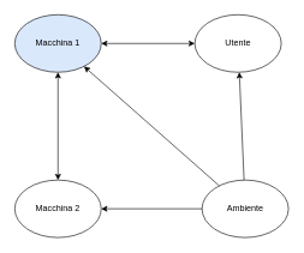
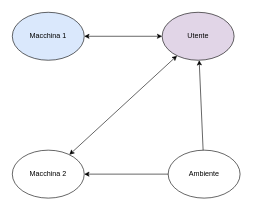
  <mxCell id="0" />
  <mxCell id="1" parent="0" />
  <mxCell id="2" value="Macchina 1" style="ellipse;whiteSpace=wrap;html=1;fillColor=#dae8fc;" vertex="1" parent="1"><mxGeometry x="20" y="20" width="120" height="80" as="geometry" /></mxCell>
  <mxCell id="3" value="Macchina 2" style="ellipse;whiteSpace=wrap;html=1;" vertex="1" parent="1"><mxGeometry x="20" y="250" width="120" height="80" as="geometry" /></mxCell>
- <mxCell id="4" value="Utente" style="ellipse;whiteSpace=wrap;html=1;" vertex="1" parent="1"><mxGeometry x="270" y="20" width="120" height="80" as="geometry" /></mxCell>
+ <mxCell id="4" value="Utente" style="ellipse;whiteSpace=wrap;html=1;fillColor=#e1d5e7;" vertex="1" parent="1"><mxGeometry x="270" y="20" width="120" height="80" as="geometry" /></mxCell>
  <mxCell id="5" value="Ambiente" style="ellipse;whiteSpace=wrap;html=1;" vertex="1" parent="1"><mxGeometry x="280" y="250" width="120" height="80" as="geometry" /></mxCell>
  <mxCell id="6" value="" style="endArrow=classic;html=1;" edge="1" parent="1" source="5" target="3"><mxGeometry width="50" height="50" relative="1" as="geometry"><mxPoint x="-50" y="370" as="sourcePoint" /><mxPoint x="0" y="320" as="targetPoint" /></mxGeometry></mxCell>
  <mxCell id="7" value="" style="endArrow=classic;html=1;" edge="1" parent="1" source="5" target="4"><mxGeometry width="50" height="50" relative="1" as="geometry"><mxPoint x="40" y="300" as="sourcePoint" /><mxPoint x="90" y="250" as="targetPoint" /></mxGeometry></mxCell>
- <mxCell id="8" value="" style="endArrow=classic;html=1;" edge="1" parent="1" source="5" target="2"><mxGeometry width="50" height="50" relative="1" as="geometry"><mxPoint x="10" y="270" as="sourcePoint" /><mxPoint x="60" y="220" as="targetPoint" /></mxGeometry></mxCell>
- <mxCell id="9" value="" style="endArrow=classic;startArrow=classic;html=1;" edge="1" parent="1" source="3" target="2"><mxGeometry width="50" height="50" relative="1" as="geometry"><mxPoint x="10" y="190" as="sourcePoint" /><mxPoint x="60" y="140" as="targetPoint" /></mxGeometry></mxCell>
+ <mxCell id="9" value="" style="endArrow=classic;startArrow=classic;html=1;" edge="1" parent="1" source="3" target="4"><mxGeometry width="50" height="50" relative="1" as="geometry"><mxPoint x="10" y="190" as="sourcePoint" /><mxPoint x="60" y="140" as="targetPoint" /></mxGeometry></mxCell>
  <mxCell id="10" value="" style="endArrow=classic;startArrow=classic;html=1;" edge="1" parent="1" source="2" target="4"><mxGeometry width="50" height="50" relative="1" as="geometry"><mxPoint x="40" y="90" as="sourcePoint" /><mxPoint x="90" y="40" as="targetPoint" /></mxGeometry></mxCell>
